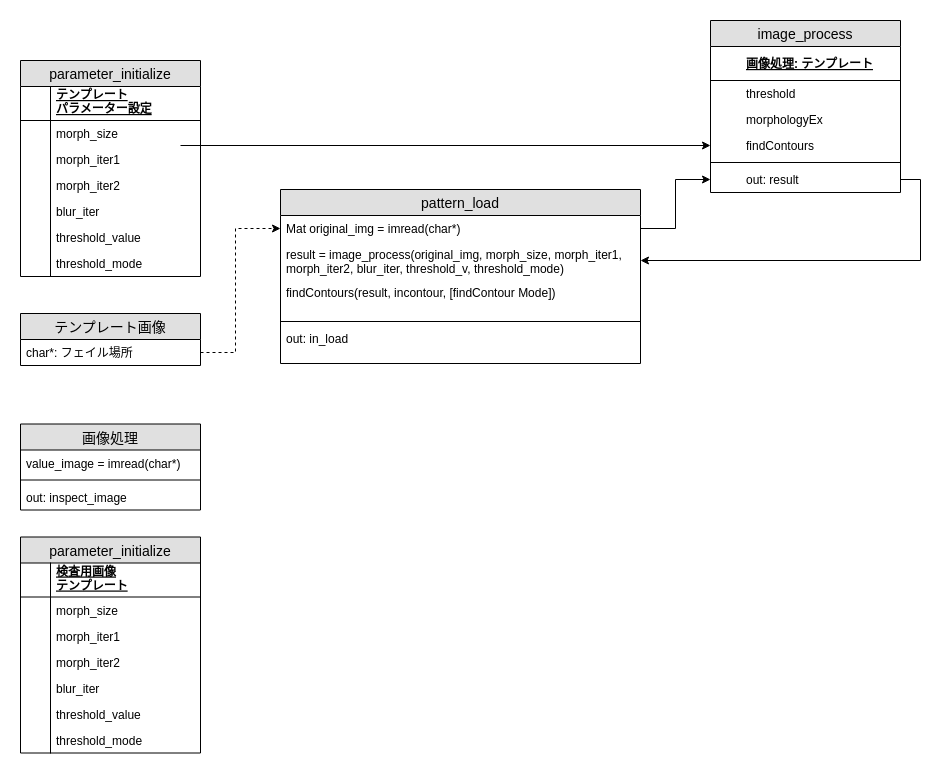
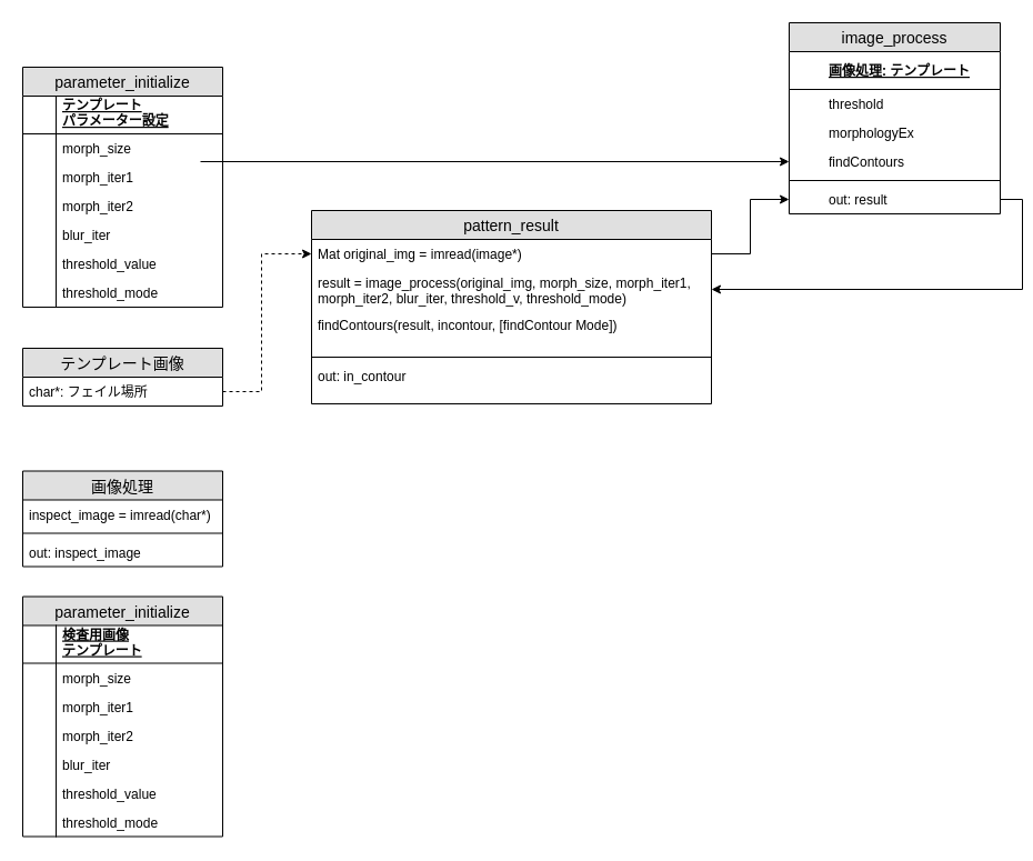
  <mxCell id="0" />
  <mxCell id="1" parent="0" />
- <mxCell id="2" value="pattern_load" parent="1" style="swimlane;fontStyle=0;childLayout=stackLayout;horizontal=1;startSize=26;fillColor=#e0e0e0;horizontalStack=0;resizeParent=1;resizeParentMax=0;resizeLast=0;collapsible=1;marginBottom=0;swimlaneFillColor=#ffffff;align=center;fontSize=14;" vertex="1"><mxGeometry as="geometry" x="280" y="189" width="360" height="174" /></mxCell>
- <mxCell id="3" value="Mat original_img = imread(char*)&#10;" parent="2" style="text;strokeColor=none;fillColor=none;spacingLeft=4;spacingRight=4;overflow=hidden;rotatable=0;points=[[0,0.5],[1,0.5]];portConstraint=eastwest;fontSize=12;" vertex="1"><mxGeometry as="geometry" y="26" width="360" height="26" /></mxCell>
+ <mxCell id="2" value="pattern_result" parent="1" style="swimlane;fontStyle=0;childLayout=stackLayout;horizontal=1;startSize=26;fillColor=#e0e0e0;horizontalStack=0;resizeParent=1;resizeParentMax=0;resizeLast=0;collapsible=1;marginBottom=0;swimlaneFillColor=#ffffff;align=center;fontSize=14;" vertex="1"><mxGeometry as="geometry" x="280" y="189" width="360" height="174" /></mxCell>
+ <mxCell id="3" value="Mat original_img = imread(image*)&#10;" parent="2" style="text;strokeColor=none;fillColor=none;spacingLeft=4;spacingRight=4;overflow=hidden;rotatable=0;points=[[0,0.5],[1,0.5]];portConstraint=eastwest;fontSize=12;" vertex="1"><mxGeometry as="geometry" y="26" width="360" height="26" /></mxCell>
  <mxCell id="4" value="result = image_process(original_img, morph_size, morph_iter1, &#10;morph_iter2, blur_iter, threshold_v, threshold_mode)&#10;" parent="2" style="text;strokeColor=none;fillColor=none;spacingLeft=4;spacingRight=4;overflow=hidden;rotatable=0;points=[[0,0.5],[1,0.5]];portConstraint=eastwest;fontSize=12;" vertex="1"><mxGeometry as="geometry" y="52" width="360" height="38" /></mxCell>
  <mxCell id="5" value="findContours(result, incontour, [findContour Mode])" parent="2" style="text;strokeColor=none;fillColor=none;spacingLeft=4;spacingRight=4;overflow=hidden;rotatable=0;points=[[0,0.5],[1,0.5]];portConstraint=eastwest;fontSize=12;" vertex="1"><mxGeometry as="geometry" y="90" width="360" height="38" /></mxCell>
  <mxCell id="6" value="" parent="2" style="line;strokeWidth=1;fillColor=none;align=left;verticalAlign=middle;spacingTop=-1;spacingLeft=3;spacingRight=3;rotatable=0;labelPosition=right;points=[];portConstraint=eastwest;fontSize=12;" vertex="1"><mxGeometry as="geometry" y="128" width="360" height="8" /></mxCell>
- <mxCell id="7" value="out: in_load" parent="2" style="text;strokeColor=none;fillColor=none;spacingLeft=4;spacingRight=4;overflow=hidden;rotatable=0;points=[[0,0.5],[1,0.5]];portConstraint=eastwest;fontSize=12;" vertex="1"><mxGeometry as="geometry" y="136" width="360" height="38" /></mxCell>
+ <mxCell id="7" value="out: in_contour" parent="2" style="text;strokeColor=none;fillColor=none;spacingLeft=4;spacingRight=4;overflow=hidden;rotatable=0;points=[[0,0.5],[1,0.5]];portConstraint=eastwest;fontSize=12;" vertex="1"><mxGeometry as="geometry" y="136" width="360" height="38" /></mxCell>
  <mxCell id="8" value="parameter_initialize" parent="1" style="swimlane;fontStyle=0;childLayout=stackLayout;horizontal=1;startSize=26;fillColor=#e0e0e0;horizontalStack=0;resizeParent=1;resizeParentMax=0;resizeLast=0;collapsible=1;marginBottom=0;swimlaneFillColor=#ffffff;align=center;fontSize=14;" vertex="1"><mxGeometry as="geometry" x="20" y="60" width="180" height="216" /></mxCell>
  <mxCell id="9" value="テンプレート&#10;パラメーター設定&#10;" parent="8" style="shape=partialRectangle;top=0;left=0;right=0;bottom=1;align=left;verticalAlign=middle;fillColor=none;spacingLeft=34;spacingRight=4;overflow=hidden;rotatable=0;points=[[0,0.5],[1,0.5]];portConstraint=eastwest;dropTarget=0;fontStyle=5;fontSize=12;" vertex="1"><mxGeometry as="geometry" y="26" width="180" height="34" /></mxCell>
  <mxCell id="10" value="" parent="9" style="shape=partialRectangle;top=0;left=0;bottom=0;fillColor=none;align=left;verticalAlign=middle;spacingLeft=4;spacingRight=4;overflow=hidden;rotatable=0;points=[];portConstraint=eastwest;part=1;fontSize=12;" vertex="1" connectable="0"><mxGeometry as="geometry" width="30" height="34" /></mxCell>
  <mxCell id="11" value="morph_size" parent="8" style="shape=partialRectangle;top=0;left=0;right=0;bottom=0;align=left;verticalAlign=top;fillColor=none;spacingLeft=34;spacingRight=4;overflow=hidden;rotatable=0;points=[[0,0.5],[1,0.5]];portConstraint=eastwest;dropTarget=0;fontSize=12;" vertex="1"><mxGeometry as="geometry" y="60" width="180" height="26" /></mxCell>
  <mxCell id="12" value="" parent="11" style="shape=partialRectangle;top=0;left=0;bottom=0;fillColor=none;align=left;verticalAlign=top;spacingLeft=4;spacingRight=4;overflow=hidden;rotatable=0;points=[];portConstraint=eastwest;part=1;fontSize=12;" vertex="1" connectable="0"><mxGeometry as="geometry" width="30" height="26" /></mxCell>
  <mxCell id="13" value="morph_iter1&#10;" parent="8" style="shape=partialRectangle;top=0;left=0;right=0;bottom=0;align=left;verticalAlign=top;fillColor=none;spacingLeft=34;spacingRight=4;overflow=hidden;rotatable=0;points=[[0,0.5],[1,0.5]];portConstraint=eastwest;dropTarget=0;fontSize=12;" vertex="1"><mxGeometry as="geometry" y="86" width="180" height="26" /></mxCell>
  <mxCell id="14" value="" parent="13" style="shape=partialRectangle;top=0;left=0;bottom=0;fillColor=none;align=left;verticalAlign=top;spacingLeft=4;spacingRight=4;overflow=hidden;rotatable=0;points=[];portConstraint=eastwest;part=1;fontSize=12;" vertex="1" connectable="0"><mxGeometry as="geometry" width="30" height="26" /></mxCell>
  <mxCell id="15" value="morph_iter2&#10;" parent="8" style="shape=partialRectangle;top=0;left=0;right=0;bottom=0;align=left;verticalAlign=top;fillColor=none;spacingLeft=34;spacingRight=4;overflow=hidden;rotatable=0;points=[[0,0.5],[1,0.5]];portConstraint=eastwest;dropTarget=0;fontSize=12;" vertex="1"><mxGeometry as="geometry" y="112" width="180" height="26" /></mxCell>
  <mxCell id="16" value="" parent="15" style="shape=partialRectangle;top=0;left=0;bottom=0;fillColor=none;align=left;verticalAlign=top;spacingLeft=4;spacingRight=4;overflow=hidden;rotatable=0;points=[];portConstraint=eastwest;part=1;fontSize=12;" vertex="1" connectable="0"><mxGeometry as="geometry" width="30" height="26" /></mxCell>
  <mxCell id="17" value="blur_iter&#10;" parent="8" style="shape=partialRectangle;top=0;left=0;right=0;bottom=0;align=left;verticalAlign=top;fillColor=none;spacingLeft=34;spacingRight=4;overflow=hidden;rotatable=0;points=[[0,0.5],[1,0.5]];portConstraint=eastwest;dropTarget=0;fontSize=12;" vertex="1"><mxGeometry as="geometry" y="138" width="180" height="26" /></mxCell>
  <mxCell id="18" value="" parent="17" style="shape=partialRectangle;top=0;left=0;bottom=0;fillColor=none;align=left;verticalAlign=top;spacingLeft=4;spacingRight=4;overflow=hidden;rotatable=0;points=[];portConstraint=eastwest;part=1;fontSize=12;" vertex="1" connectable="0"><mxGeometry as="geometry" width="30" height="26" /></mxCell>
  <mxCell id="19" value="threshold_value&#10;" parent="8" style="shape=partialRectangle;top=0;left=0;right=0;bottom=0;align=left;verticalAlign=top;fillColor=none;spacingLeft=34;spacingRight=4;overflow=hidden;rotatable=0;points=[[0,0.5],[1,0.5]];portConstraint=eastwest;dropTarget=0;fontSize=12;" vertex="1"><mxGeometry as="geometry" y="164" width="180" height="26" /></mxCell>
  <mxCell id="20" value="" parent="19" style="shape=partialRectangle;top=0;left=0;bottom=0;fillColor=none;align=left;verticalAlign=top;spacingLeft=4;spacingRight=4;overflow=hidden;rotatable=0;points=[];portConstraint=eastwest;part=1;fontSize=12;" vertex="1" connectable="0"><mxGeometry as="geometry" width="30" height="26" /></mxCell>
  <mxCell id="21" value="threshold_mode&#10;" parent="8" style="shape=partialRectangle;top=0;left=0;right=0;bottom=0;align=left;verticalAlign=top;fillColor=none;spacingLeft=34;spacingRight=4;overflow=hidden;rotatable=0;points=[[0,0.5],[1,0.5]];portConstraint=eastwest;dropTarget=0;fontSize=12;" vertex="1"><mxGeometry as="geometry" y="190" width="180" height="26" /></mxCell>
  <mxCell id="22" value="" parent="21" style="shape=partialRectangle;top=0;left=0;bottom=0;fillColor=none;align=left;verticalAlign=top;spacingLeft=4;spacingRight=4;overflow=hidden;rotatable=0;points=[];portConstraint=eastwest;part=1;fontSize=12;" vertex="1" connectable="0"><mxGeometry as="geometry" width="30" height="26" /></mxCell>
  <mxCell id="23" value="テンプレート画像" parent="1" style="swimlane;fontStyle=0;childLayout=stackLayout;horizontal=1;startSize=26;fillColor=#e0e0e0;horizontalStack=0;resizeParent=1;resizeParentMax=0;resizeLast=0;collapsible=1;marginBottom=0;swimlaneFillColor=#ffffff;align=center;fontSize=14;" vertex="1"><mxGeometry as="geometry" x="20" y="313" width="180" height="52" /></mxCell>
  <mxCell id="24" value="char*: フェイル場所" parent="23" style="text;strokeColor=none;fillColor=none;spacingLeft=4;spacingRight=4;overflow=hidden;rotatable=0;points=[[0,0.5],[1,0.5]];portConstraint=eastwest;fontSize=12;" vertex="1"><mxGeometry as="geometry" y="26" width="180" height="26" /></mxCell>
  <mxCell id="25" parent="1" style="edgeStyle=orthogonalEdgeStyle;rounded=0;orthogonalLoop=1;jettySize=auto;html=1;exitX=1;exitY=0.5;exitDx=0;exitDy=0;entryX=0;entryY=0.5;entryDx=0;entryDy=0;dashed=1;" edge="1" target="3" source="24"><mxGeometry as="geometry" relative="1"><Array as="points"><mxPoint x="235" y="352" /><mxPoint x="235" y="228" /></Array></mxGeometry></mxCell>
  <mxCell id="26" value="image_process" parent="1" style="swimlane;fontStyle=0;childLayout=stackLayout;horizontal=1;startSize=26;fillColor=#e0e0e0;horizontalStack=0;resizeParent=1;resizeParentMax=0;resizeLast=0;collapsible=1;marginBottom=0;swimlaneFillColor=#ffffff;align=center;fontSize=14;" vertex="1"><mxGeometry as="geometry" x="710" y="20" width="190" height="172" /></mxCell>
  <mxCell id="27" value="画像処理: テンプレート" parent="26" style="shape=partialRectangle;top=0;left=0;right=0;bottom=1;align=left;verticalAlign=middle;fillColor=none;spacingLeft=34;spacingRight=4;overflow=hidden;rotatable=0;points=[[0,0.5],[1,0.5]];portConstraint=eastwest;dropTarget=0;fontStyle=5;fontSize=12;" vertex="1"><mxGeometry as="geometry" y="26" width="190" height="34" /></mxCell>
  <mxCell id="28" value="threshold" parent="26" style="shape=partialRectangle;top=0;left=0;right=0;bottom=0;align=left;verticalAlign=top;fillColor=none;spacingLeft=34;spacingRight=4;overflow=hidden;rotatable=0;points=[[0,0.5],[1,0.5]];portConstraint=eastwest;dropTarget=0;fontSize=12;" vertex="1"><mxGeometry as="geometry" y="60" width="190" height="26" /></mxCell>
  <mxCell id="29" value="morphologyEx" parent="26" style="shape=partialRectangle;top=0;left=0;right=0;bottom=0;align=left;verticalAlign=top;fillColor=none;spacingLeft=34;spacingRight=4;overflow=hidden;rotatable=0;points=[[0,0.5],[1,0.5]];portConstraint=eastwest;dropTarget=0;fontSize=12;" vertex="1"><mxGeometry as="geometry" y="86" width="190" height="26" /></mxCell>
  <mxCell id="30" value="findContours" parent="26" style="shape=partialRectangle;top=0;left=0;right=0;bottom=0;align=left;verticalAlign=top;fillColor=none;spacingLeft=34;spacingRight=4;overflow=hidden;rotatable=0;points=[[0,0.5],[1,0.5]];portConstraint=eastwest;dropTarget=0;fontSize=12;" vertex="1"><mxGeometry as="geometry" y="112" width="190" height="26" /></mxCell>
  <mxCell id="31" value="" parent="26" style="line;strokeWidth=1;fillColor=none;align=left;verticalAlign=middle;spacingTop=-1;spacingLeft=3;spacingRight=3;rotatable=0;labelPosition=right;points=[];portConstraint=eastwest;fontSize=12;" vertex="1"><mxGeometry as="geometry" y="138" width="190" height="8" /></mxCell>
  <mxCell id="32" value="out: result&#10;" parent="26" style="shape=partialRectangle;top=0;left=0;right=0;bottom=0;align=left;verticalAlign=top;fillColor=none;spacingLeft=34;spacingRight=4;overflow=hidden;rotatable=0;points=[[0,0.5],[1,0.5]];portConstraint=eastwest;dropTarget=0;fontSize=12;" vertex="1"><mxGeometry as="geometry" y="146" width="190" height="26" /></mxCell>
  <mxCell id="33" parent="1" style="edgeStyle=orthogonalEdgeStyle;rounded=0;orthogonalLoop=1;jettySize=auto;html=1;entryX=0;entryY=0.5;entryDx=0;entryDy=0;" edge="1" target="30"><mxGeometry as="geometry" relative="1"><mxPoint as="sourcePoint" x="180" y="145" /><Array as="points"><mxPoint x="180" y="145" /></Array></mxGeometry></mxCell>
  <mxCell id="34" parent="1" style="edgeStyle=orthogonalEdgeStyle;rounded=0;orthogonalLoop=1;jettySize=auto;html=1;exitX=1;exitY=0.5;exitDx=0;exitDy=0;" edge="1" target="32" source="3"><mxGeometry as="geometry" relative="1" /></mxCell>
  <mxCell id="35" parent="1" style="edgeStyle=orthogonalEdgeStyle;rounded=0;orthogonalLoop=1;jettySize=auto;html=1;exitX=1;exitY=0.5;exitDx=0;exitDy=0;entryX=1;entryY=0.5;entryDx=0;entryDy=0;" edge="1" target="4" source="32"><mxGeometry as="geometry" relative="1" /></mxCell>
  <mxCell id="36" value="画像処理" parent="1" style="swimlane;fontStyle=0;childLayout=stackLayout;horizontal=1;startSize=26;fillColor=#e0e0e0;horizontalStack=0;resizeParent=1;resizeParentMax=0;resizeLast=0;collapsible=1;marginBottom=0;swimlaneFillColor=#ffffff;align=center;fontSize=14;" vertex="1"><mxGeometry as="geometry" x="20" y="423.5" width="180" height="86" /></mxCell>
- <mxCell id="37" value="value_image = imread(char*)" parent="36" style="text;strokeColor=none;fillColor=none;spacingLeft=4;spacingRight=4;overflow=hidden;rotatable=0;points=[[0,0.5],[1,0.5]];portConstraint=eastwest;fontSize=12;" vertex="1"><mxGeometry as="geometry" y="26" width="180" height="26" /></mxCell>
+ <mxCell id="37" value="inspect_image = imread(char*)" parent="36" style="text;strokeColor=none;fillColor=none;spacingLeft=4;spacingRight=4;overflow=hidden;rotatable=0;points=[[0,0.5],[1,0.5]];portConstraint=eastwest;fontSize=12;" vertex="1"><mxGeometry as="geometry" y="26" width="180" height="26" /></mxCell>
  <mxCell id="38" value="" parent="36" style="line;strokeWidth=1;fillColor=none;align=left;verticalAlign=middle;spacingTop=-1;spacingLeft=3;spacingRight=3;rotatable=0;labelPosition=right;points=[];portConstraint=eastwest;fontSize=12;" vertex="1"><mxGeometry as="geometry" y="52" width="180" height="8" /></mxCell>
  <mxCell id="39" value="out: inspect_image&#10;" parent="36" style="text;strokeColor=none;fillColor=none;spacingLeft=4;spacingRight=4;overflow=hidden;rotatable=0;points=[[0,0.5],[1,0.5]];portConstraint=eastwest;fontSize=12;" vertex="1"><mxGeometry as="geometry" y="60" width="180" height="26" /></mxCell>
  <mxCell id="40" value="parameter_initialize" parent="1" style="swimlane;fontStyle=0;childLayout=stackLayout;horizontal=1;startSize=26;fillColor=#e0e0e0;horizontalStack=0;resizeParent=1;resizeParentMax=0;resizeLast=0;collapsible=1;marginBottom=0;swimlaneFillColor=#ffffff;align=center;fontSize=14;" vertex="1"><mxGeometry as="geometry" x="20" y="536.5" width="180" height="216" /></mxCell>
  <mxCell id="41" value="検査用画像&#10;テンプレート&#10;" parent="40" style="shape=partialRectangle;top=0;left=0;right=0;bottom=1;align=left;verticalAlign=middle;fillColor=none;spacingLeft=34;spacingRight=4;overflow=hidden;rotatable=0;points=[[0,0.5],[1,0.5]];portConstraint=eastwest;dropTarget=0;fontStyle=5;fontSize=12;" vertex="1"><mxGeometry as="geometry" y="26" width="180" height="34" /></mxCell>
  <mxCell id="42" value="" parent="41" style="shape=partialRectangle;top=0;left=0;bottom=0;fillColor=none;align=left;verticalAlign=middle;spacingLeft=4;spacingRight=4;overflow=hidden;rotatable=0;points=[];portConstraint=eastwest;part=1;fontSize=12;" vertex="1" connectable="0"><mxGeometry as="geometry" width="30" height="34" /></mxCell>
  <mxCell id="43" value="morph_size" parent="40" style="shape=partialRectangle;top=0;left=0;right=0;bottom=0;align=left;verticalAlign=top;fillColor=none;spacingLeft=34;spacingRight=4;overflow=hidden;rotatable=0;points=[[0,0.5],[1,0.5]];portConstraint=eastwest;dropTarget=0;fontSize=12;" vertex="1"><mxGeometry as="geometry" y="60" width="180" height="26" /></mxCell>
  <mxCell id="44" value="" parent="43" style="shape=partialRectangle;top=0;left=0;bottom=0;fillColor=none;align=left;verticalAlign=top;spacingLeft=4;spacingRight=4;overflow=hidden;rotatable=0;points=[];portConstraint=eastwest;part=1;fontSize=12;" vertex="1" connectable="0"><mxGeometry as="geometry" width="30" height="26" /></mxCell>
  <mxCell id="45" value="morph_iter1&#10;" parent="40" style="shape=partialRectangle;top=0;left=0;right=0;bottom=0;align=left;verticalAlign=top;fillColor=none;spacingLeft=34;spacingRight=4;overflow=hidden;rotatable=0;points=[[0,0.5],[1,0.5]];portConstraint=eastwest;dropTarget=0;fontSize=12;" vertex="1"><mxGeometry as="geometry" y="86" width="180" height="26" /></mxCell>
  <mxCell id="46" value="" parent="45" style="shape=partialRectangle;top=0;left=0;bottom=0;fillColor=none;align=left;verticalAlign=top;spacingLeft=4;spacingRight=4;overflow=hidden;rotatable=0;points=[];portConstraint=eastwest;part=1;fontSize=12;" vertex="1" connectable="0"><mxGeometry as="geometry" width="30" height="26" /></mxCell>
  <mxCell id="47" value="morph_iter2&#10;" parent="40" style="shape=partialRectangle;top=0;left=0;right=0;bottom=0;align=left;verticalAlign=top;fillColor=none;spacingLeft=34;spacingRight=4;overflow=hidden;rotatable=0;points=[[0,0.5],[1,0.5]];portConstraint=eastwest;dropTarget=0;fontSize=12;" vertex="1"><mxGeometry as="geometry" y="112" width="180" height="26" /></mxCell>
  <mxCell id="48" value="" parent="47" style="shape=partialRectangle;top=0;left=0;bottom=0;fillColor=none;align=left;verticalAlign=top;spacingLeft=4;spacingRight=4;overflow=hidden;rotatable=0;points=[];portConstraint=eastwest;part=1;fontSize=12;" vertex="1" connectable="0"><mxGeometry as="geometry" width="30" height="26" /></mxCell>
  <mxCell id="49" value="blur_iter&#10;" parent="40" style="shape=partialRectangle;top=0;left=0;right=0;bottom=0;align=left;verticalAlign=top;fillColor=none;spacingLeft=34;spacingRight=4;overflow=hidden;rotatable=0;points=[[0,0.5],[1,0.5]];portConstraint=eastwest;dropTarget=0;fontSize=12;" vertex="1"><mxGeometry as="geometry" y="138" width="180" height="26" /></mxCell>
  <mxCell id="50" value="" parent="49" style="shape=partialRectangle;top=0;left=0;bottom=0;fillColor=none;align=left;verticalAlign=top;spacingLeft=4;spacingRight=4;overflow=hidden;rotatable=0;points=[];portConstraint=eastwest;part=1;fontSize=12;" vertex="1" connectable="0"><mxGeometry as="geometry" width="30" height="26" /></mxCell>
  <mxCell id="51" value="threshold_value&#10;" parent="40" style="shape=partialRectangle;top=0;left=0;right=0;bottom=0;align=left;verticalAlign=top;fillColor=none;spacingLeft=34;spacingRight=4;overflow=hidden;rotatable=0;points=[[0,0.5],[1,0.5]];portConstraint=eastwest;dropTarget=0;fontSize=12;" vertex="1"><mxGeometry as="geometry" y="164" width="180" height="26" /></mxCell>
  <mxCell id="52" value="" parent="51" style="shape=partialRectangle;top=0;left=0;bottom=0;fillColor=none;align=left;verticalAlign=top;spacingLeft=4;spacingRight=4;overflow=hidden;rotatable=0;points=[];portConstraint=eastwest;part=1;fontSize=12;" vertex="1" connectable="0"><mxGeometry as="geometry" width="30" height="26" /></mxCell>
  <mxCell id="53" value="threshold_mode&#10;" parent="40" style="shape=partialRectangle;top=0;left=0;right=0;bottom=0;align=left;verticalAlign=top;fillColor=none;spacingLeft=34;spacingRight=4;overflow=hidden;rotatable=0;points=[[0,0.5],[1,0.5]];portConstraint=eastwest;dropTarget=0;fontSize=12;" vertex="1"><mxGeometry as="geometry" y="190" width="180" height="26" /></mxCell>
  <mxCell id="54" value="" parent="53" style="shape=partialRectangle;top=0;left=0;bottom=0;fillColor=none;align=left;verticalAlign=top;spacingLeft=4;spacingRight=4;overflow=hidden;rotatable=0;points=[];portConstraint=eastwest;part=1;fontSize=12;" vertex="1" connectable="0"><mxGeometry as="geometry" width="30" height="26" /></mxCell>
